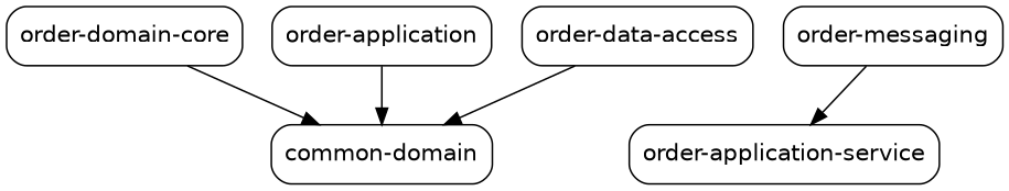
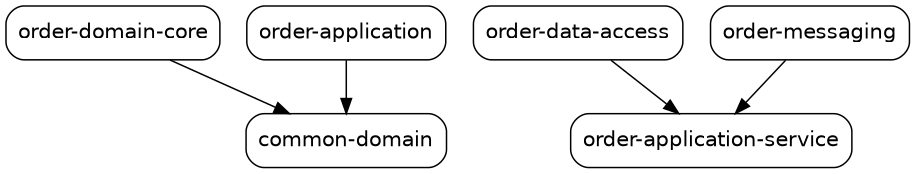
  digraph {
    node [fontname=Helvetica fontsize=14 shape=box style=rounded]
    edge [fontname=Helvetica fontsize=10]
    n1 [label=<order-domain-core>]
    n2 [label=<common-domain>]
    n3 [label=<order-application-service>]
    n4 [label=<order-application>]
    n5 [label=<order-data-access>]
    n6 [label=<order-messaging>]
    n1 -> n2
    n4 -> n2
-   n5 -> n2
+   n5 -> n3
    n6 -> n3
  }
